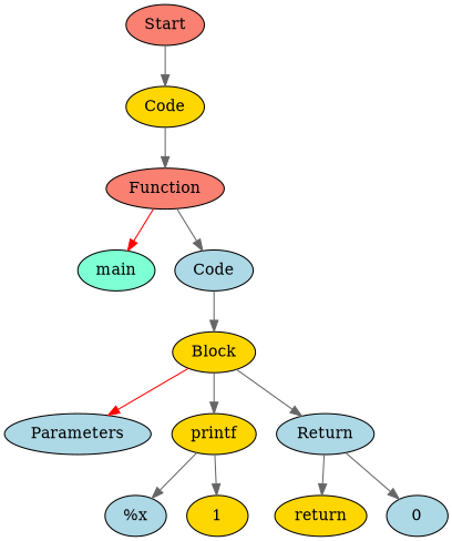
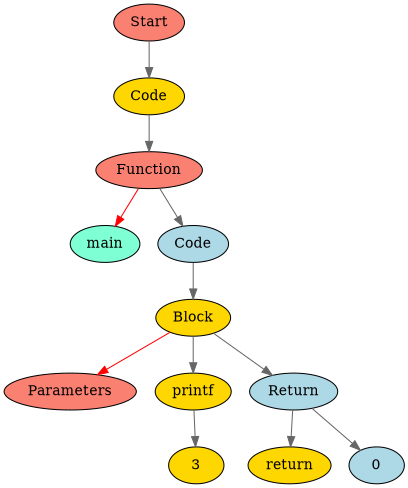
  digraph {
    node [fillcolor=gold style=filled]
    edge [color=gray40]
    n1 [fillcolor=salmon label=Start]
    n2 [label=Code]
    n3 [fillcolor=salmon label=Function]
    n4 [fillcolor=aquamarine label=main]
    n5 [fillcolor=lightblue label=Code]
-   n6 [fillcolor=lightblue label=Parameters]
+   n6 [fillcolor=salmon label=Parameters]
    n7 [label=Block]
    n8 [label=printf]
    n9 [fillcolor=lightblue label=Return]
-   n10 [fillcolor=lightblue label="%x"]
-   n11 [label=1]
+   n11 [label=3]
    n12 [label=return]
    n13 [fillcolor=lightblue label=0]
    n1 -> n2
    n2 -> n3
    n3 -> n4 [color=red]
    n3 -> n5
    n5 -> n7
    n7 -> n6 [color=red]
    n7 -> n8
    n7 -> n9
-   n8 -> n10
    n8 -> n11
    n9 -> n12
    n9 -> n13
  }
